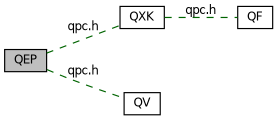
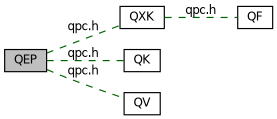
  digraph {
    rankdir=LR
    node [color=black fillcolor=white fontname=Helvetica fontsize=10 shape=box style=filled]
    edge [color=darkgreen dir=none fontname=Helvetica fontsize=10 labelfontname=Helvetica labelfontsize=10 shape=plaintext style=dashed]
    n1 [fillcolor=grey75 fontcolor=black height=0.2 label=QEP width=0.4]
    n2 [height=0.2 label=QXK width=0.4]
+   n3 [height=0.2 label=QK width=0.4]
    n4 [height=0.2 label=QV width=0.4]
    n5 [height=0.2 label=QF width=0.4]
    n1 -> n2 [label="qpc.h"]
+   n1 -> n3 [label="qpc.h"]
    n1 -> n4 [label="qpc.h"]
    n2 -> n5 [label="qpc.h"]
  }
